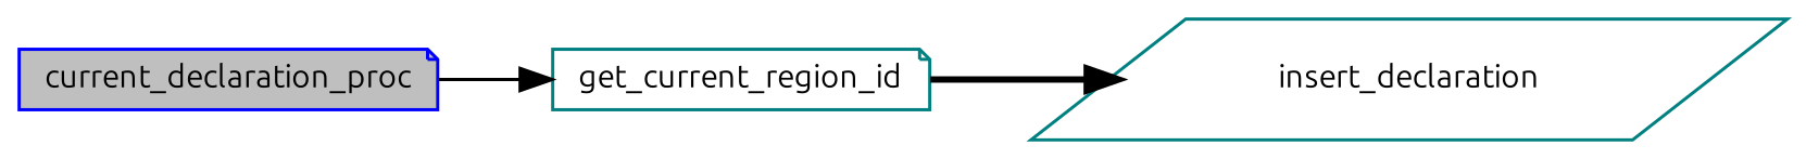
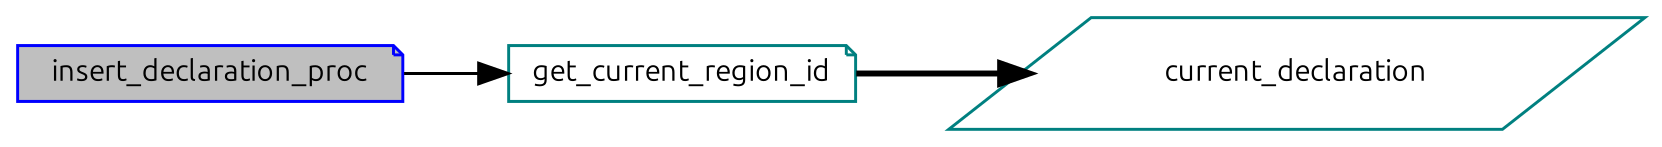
  digraph {
    fontname=Ubuntu
    rankdir=LR
    node [color=teal fillcolor=white fontname=Ubuntu fontsize=10 shape=note style=filled]
    edge [color=black fontname=Ubuntu fontsize=10 labelfontname=Helvetica labelfontsize=10]
-   n1 [color=blue fillcolor=grey75 fontcolor=black height=0.2 label=current_declaration_proc width=0.4]
+   n1 [color=blue fillcolor=grey75 fontcolor=black height=0.2 label=insert_declaration_proc width=0.4]
    n2 [height=0.2 label=get_current_region_id width=0.4]
-   n3 [height=0.2 label=insert_declaration shape=parallelogram width=0.4]
+   n3 [height=0.2 label=current_declaration shape=parallelogram width=0.4]
    n1 -> n2 [style=solid]
    n2 -> n3 [style=bold]
  }
